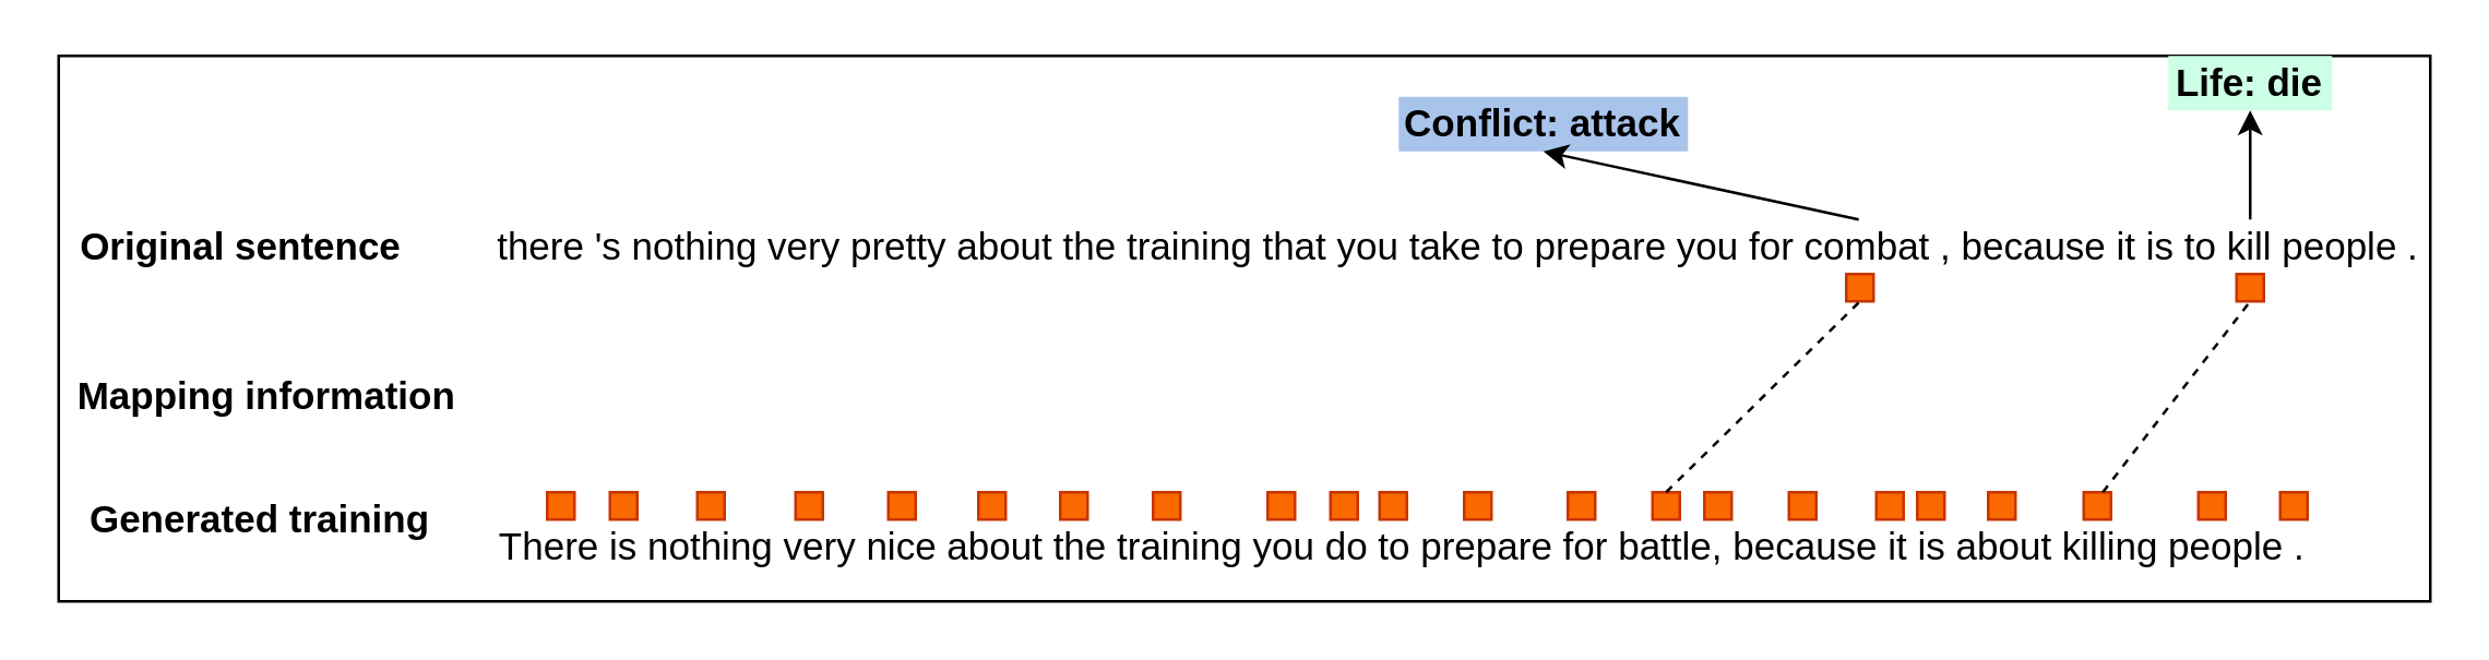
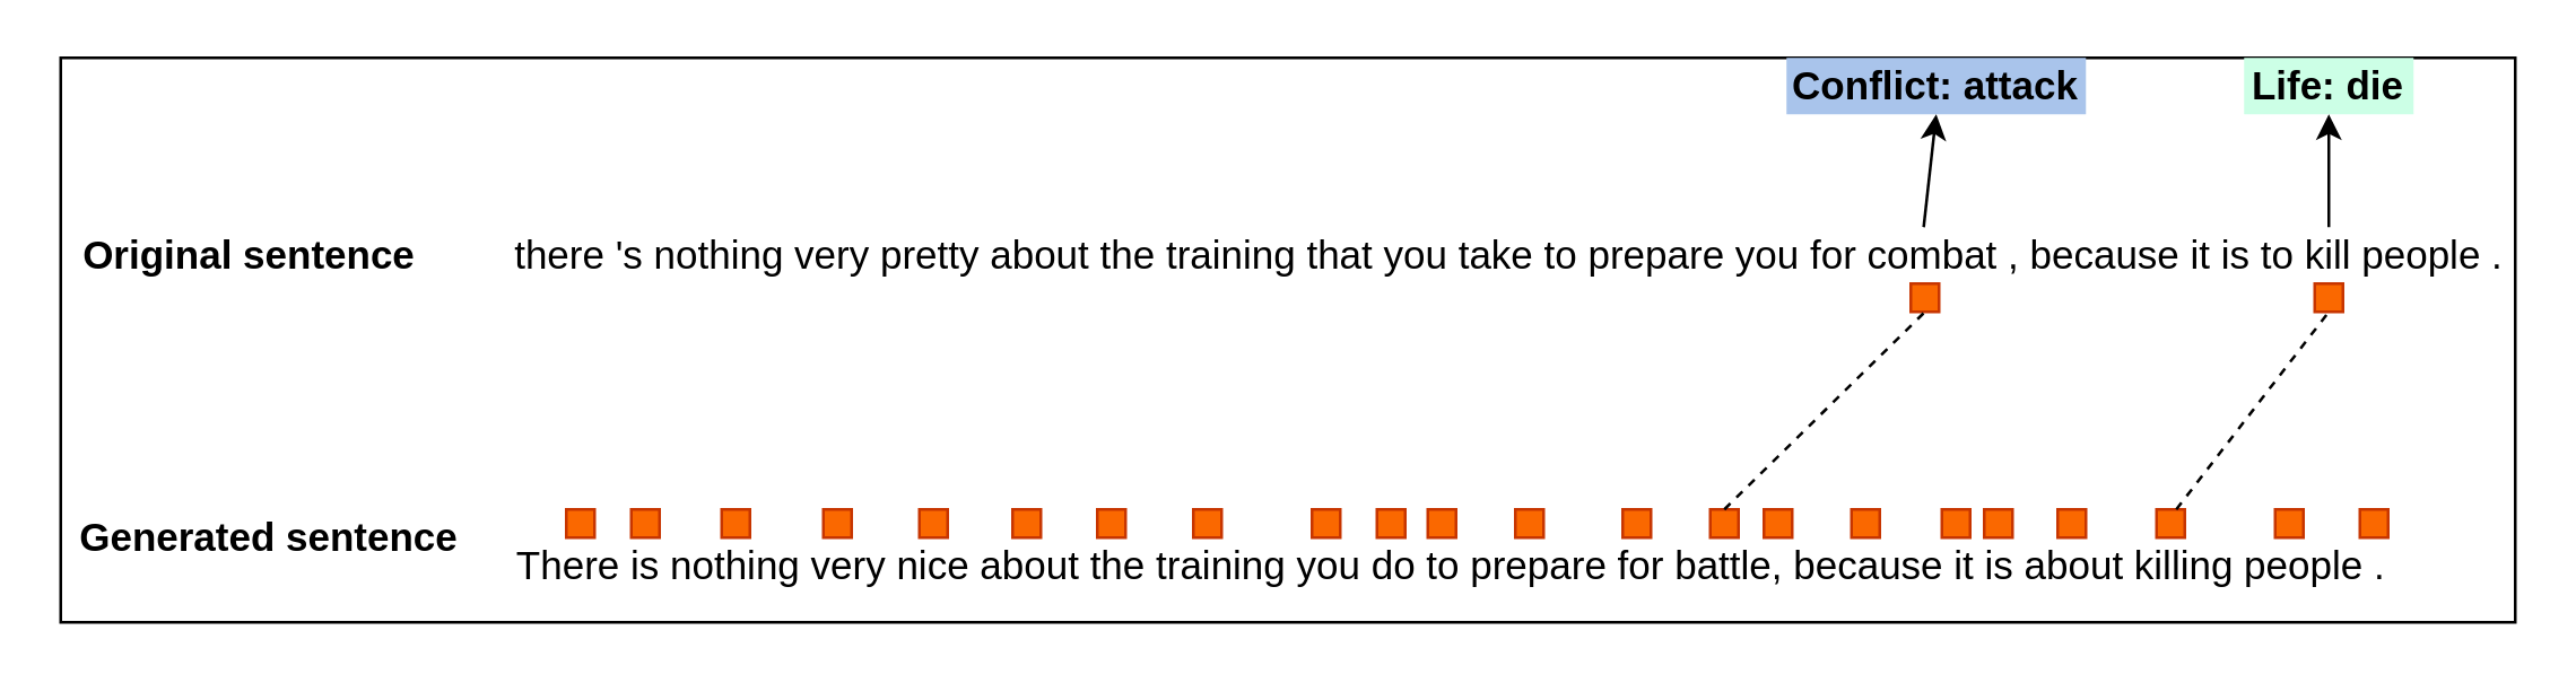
  <mxCell id="0" />
  <mxCell id="1" parent="0" />
  <mxCell id="2" value="" style="rounded=0;whiteSpace=wrap;html=1;" vertex="1" parent="1"><mxGeometry x="21" y="20" width="869" height="200" as="geometry" /></mxCell>
  <mxCell id="3" value="&lt;span style=&quot;font-size: 14px&quot;&gt;there 's nothing very pretty about the training that you take to prepare you for combat , because it is to kill people .&lt;/span&gt;" style="text;html=1;strokeColor=none;fillColor=none;align=center;verticalAlign=middle;whiteSpace=wrap;rounded=0;" vertex="1" parent="1"><mxGeometry x="180" y="80" width="708" height="20" as="geometry" /></mxCell>
  <mxCell id="4" value="&lt;span style=&quot;font-size: 14px&quot;&gt;There is nothing very nice about the training you do to prepare for battle, because it is about killing people .&lt;/span&gt;" style="text;html=1;strokeColor=none;fillColor=none;align=center;verticalAlign=middle;whiteSpace=wrap;rounded=0;" vertex="1" parent="1"><mxGeometry x="180" y="190" width="667" height="20" as="geometry" /></mxCell>
- <mxCell id="5" value="&lt;b&gt;&lt;font style=&quot;font-size: 14px&quot;&gt;Generated training&lt;/font&gt;&lt;/b&gt;" style="text;html=1;strokeColor=none;fillColor=none;align=center;verticalAlign=middle;whiteSpace=wrap;rounded=0;" vertex="1" parent="1"><mxGeometry x="20" y="180" width="150" height="20" as="geometry" /></mxCell>
- <mxCell id="6" value="&lt;b&gt;&lt;font style=&quot;font-size: 14px&quot;&gt;Mapping information&lt;/font&gt;&lt;/b&gt;" style="text;html=1;strokeColor=none;fillColor=none;align=center;verticalAlign=middle;whiteSpace=wrap;rounded=0;" vertex="1" parent="1"><mxGeometry x="24.25" y="134.5" width="147" height="20" as="geometry" /></mxCell>
+ <mxCell id="5" value="&lt;b&gt;&lt;font style=&quot;font-size: 14px&quot;&gt;Generated sentence&lt;/font&gt;&lt;/b&gt;" style="text;html=1;strokeColor=none;fillColor=none;align=center;verticalAlign=middle;whiteSpace=wrap;rounded=0;" vertex="1" parent="1"><mxGeometry x="20" y="180" width="150" height="20" as="geometry" /></mxCell>
  <mxCell id="7" value="&lt;b&gt;&lt;font style=&quot;font-size: 14px&quot;&gt;Original sentence&lt;/font&gt;&lt;/b&gt;" style="text;html=1;strokeColor=none;fillColor=none;align=center;verticalAlign=middle;whiteSpace=wrap;rounded=0;" vertex="1" parent="1"><mxGeometry x="20" y="80" width="135.5" height="20" as="geometry" /></mxCell>
- <mxCell id="8" value="&lt;font style=&quot;font-size: 14px&quot;&gt;&lt;b&gt;Conflict: attack&lt;/b&gt;&lt;/font&gt;" style="text;html=1;strokeColor=none;align=center;verticalAlign=middle;whiteSpace=wrap;rounded=0;fillColor=#A9C4EB;" vertex="1" parent="1"><mxGeometry x="512" y="35" width="106" height="20" as="geometry" /></mxCell>
+ <mxCell id="8" value="&lt;font style=&quot;font-size: 14px&quot;&gt;&lt;b&gt;Conflict: attack&lt;/b&gt;&lt;/font&gt;" style="text;html=1;strokeColor=none;align=center;verticalAlign=middle;whiteSpace=wrap;rounded=0;fillColor=#A9C4EB;" vertex="1" parent="1"><mxGeometry x="632" y="20" width="106" height="20" as="geometry" /></mxCell>
  <mxCell id="9" value="&lt;font style=&quot;font-size: 14px&quot;&gt;&lt;b&gt;Life: die&lt;/b&gt;&lt;/font&gt;" style="text;html=1;strokeColor=none;align=center;verticalAlign=middle;whiteSpace=wrap;rounded=0;fillColor=#CCFFE6;" vertex="1" parent="1"><mxGeometry x="794" y="20" width="60" height="20" as="geometry" /></mxCell>
  <mxCell id="10" value="" style="endArrow=classic;html=1;entryX=0.5;entryY=1;entryDx=0;entryDy=0;" edge="1" parent="1"><mxGeometry width="50" height="50" relative="1" as="geometry"><mxPoint x="824" y="80" as="sourcePoint" /><mxPoint x="824" y="40" as="targetPoint" /></mxGeometry></mxCell>
  <mxCell id="11" value="" style="rounded=0;whiteSpace=wrap;html=1;direction=south;fillColor=#fa6800;strokeColor=#C73500;fontColor=#ffffff;" vertex="1" parent="1"><mxGeometry x="223" y="180" width="10" height="10" as="geometry" /></mxCell>
  <mxCell id="12" value="" style="rounded=0;whiteSpace=wrap;html=1;direction=south;fillColor=#fa6800;strokeColor=#C73500;fontColor=#ffffff;" vertex="1" parent="1"><mxGeometry x="255" y="180" width="10" height="10" as="geometry" /></mxCell>
  <mxCell id="13" value="" style="rounded=0;whiteSpace=wrap;html=1;direction=south;fillColor=#fa6800;strokeColor=#C73500;fontColor=#ffffff;" vertex="1" parent="1"><mxGeometry x="291" y="180" width="10" height="10" as="geometry" /></mxCell>
  <mxCell id="14" value="" style="rounded=0;whiteSpace=wrap;html=1;direction=south;fillColor=#fa6800;strokeColor=#C73500;fontColor=#ffffff;" vertex="1" parent="1"><mxGeometry x="325" y="180" width="10" height="10" as="geometry" /></mxCell>
  <mxCell id="15" value="" style="rounded=0;whiteSpace=wrap;html=1;direction=south;fillColor=#fa6800;strokeColor=#C73500;fontColor=#ffffff;" vertex="1" parent="1"><mxGeometry x="358" y="180" width="10" height="10" as="geometry" /></mxCell>
  <mxCell id="16" value="" style="rounded=0;whiteSpace=wrap;html=1;direction=south;fillColor=#fa6800;strokeColor=#C73500;fontColor=#ffffff;" vertex="1" parent="1"><mxGeometry x="388" y="180" width="10" height="10" as="geometry" /></mxCell>
  <mxCell id="17" value="" style="rounded=0;whiteSpace=wrap;html=1;direction=south;fillColor=#fa6800;strokeColor=#C73500;fontColor=#ffffff;" vertex="1" parent="1"><mxGeometry x="763" y="180" width="10" height="10" as="geometry" /></mxCell>
  <mxCell id="18" value="" style="rounded=0;whiteSpace=wrap;html=1;direction=south;fillColor=#fa6800;strokeColor=#C73500;fontColor=#ffffff;" vertex="1" parent="1"><mxGeometry x="464" y="180" width="10" height="10" as="geometry" /></mxCell>
  <mxCell id="19" value="" style="rounded=0;whiteSpace=wrap;html=1;direction=south;fillColor=#fa6800;strokeColor=#C73500;fontColor=#ffffff;" vertex="1" parent="1"><mxGeometry x="505" y="180" width="10" height="10" as="geometry" /></mxCell>
  <mxCell id="20" value="" style="rounded=0;whiteSpace=wrap;html=1;direction=south;fillColor=#fa6800;strokeColor=#C73500;fontColor=#ffffff;" vertex="1" parent="1"><mxGeometry x="536" y="180" width="10" height="10" as="geometry" /></mxCell>
  <mxCell id="21" value="" style="rounded=0;whiteSpace=wrap;html=1;direction=south;fillColor=#fa6800;strokeColor=#C73500;fontColor=#ffffff;" vertex="1" parent="1"><mxGeometry x="574" y="180" width="10" height="10" as="geometry" /></mxCell>
  <mxCell id="22" value="" style="rounded=0;whiteSpace=wrap;html=1;direction=south;fillColor=#fa6800;strokeColor=#C73500;fontColor=#ffffff;" vertex="1" parent="1"><mxGeometry x="655" y="180" width="10" height="10" as="geometry" /></mxCell>
  <mxCell id="23" value="" style="rounded=0;whiteSpace=wrap;html=1;direction=west;fillColor=#fa6800;strokeColor=#C73500;fontColor=#ffffff;" vertex="1" parent="1"><mxGeometry x="605" y="180" width="10" height="10" as="geometry" /></mxCell>
  <mxCell id="24" value="" style="rounded=0;whiteSpace=wrap;html=1;direction=south;fillColor=#fa6800;strokeColor=#C73500;fontColor=#ffffff;" vertex="1" parent="1"><mxGeometry x="702" y="180" width="10" height="10" as="geometry" /></mxCell>
  <mxCell id="25" value="" style="rounded=0;whiteSpace=wrap;html=1;direction=south;fillColor=#fa6800;strokeColor=#C73500;fontColor=#ffffff;" vertex="1" parent="1"><mxGeometry x="728" y="180" width="10" height="10" as="geometry" /></mxCell>
  <mxCell id="26" value="" style="rounded=0;whiteSpace=wrap;html=1;direction=south;fillColor=#fa6800;strokeColor=#C73500;fontColor=#ffffff;" vertex="1" parent="1"><mxGeometry x="805" y="180" width="10" height="10" as="geometry" /></mxCell>
  <mxCell id="27" value="" style="rounded=0;whiteSpace=wrap;html=1;direction=south;fillColor=#fa6800;strokeColor=#C73500;fontColor=#ffffff;" vertex="1" parent="1"><mxGeometry x="835" y="180" width="10" height="10" as="geometry" /></mxCell>
  <mxCell id="28" value="" style="rounded=0;whiteSpace=wrap;html=1;direction=south;fillColor=#fa6800;strokeColor=#C73500;fontColor=#ffffff;" vertex="1" parent="1"><mxGeometry x="819" y="100" width="10" height="10" as="geometry" /></mxCell>
  <mxCell id="29" value="" style="endArrow=none;dashed=1;html=1;entryX=1;entryY=0.5;entryDx=0;entryDy=0;exitX=0;exitY=0.3;exitDx=0;exitDy=0;exitPerimeter=0;" edge="1" parent="1" target="28" source="17"><mxGeometry width="50" height="50" relative="1" as="geometry"><mxPoint x="763" y="180" as="sourcePoint" /><mxPoint x="430" y="80" as="targetPoint" /></mxGeometry></mxCell>
  <mxCell id="30" value="" style="rounded=0;whiteSpace=wrap;html=1;direction=south;fillColor=#fa6800;strokeColor=#C73500;fontColor=#ffffff;" vertex="1" parent="1"><mxGeometry x="676" y="100" width="10" height="10" as="geometry" /></mxCell>
  <mxCell id="31" value="" style="endArrow=none;dashed=1;html=1;entryX=1;entryY=0.5;entryDx=0;entryDy=0;exitX=0.5;exitY=1;exitDx=0;exitDy=0;" edge="1" parent="1" target="30" source="23"><mxGeometry width="50" height="50" relative="1" as="geometry"><mxPoint x="629" y="180" as="sourcePoint" /><mxPoint x="624.172" y="70.18" as="targetPoint" /></mxGeometry></mxCell>
  <mxCell id="32" value="" style="rounded=0;whiteSpace=wrap;html=1;direction=south;fillColor=#fa6800;strokeColor=#C73500;fontColor=#ffffff;" vertex="1" parent="1"><mxGeometry x="687" y="180" width="10" height="10" as="geometry" /></mxCell>
  <mxCell id="33" value="" style="rounded=0;whiteSpace=wrap;html=1;direction=south;fillColor=#fa6800;strokeColor=#C73500;fontColor=#ffffff;" vertex="1" parent="1"><mxGeometry x="624" y="180" width="10" height="10" as="geometry" /></mxCell>
  <mxCell id="34" value="" style="rounded=0;whiteSpace=wrap;html=1;direction=south;fillColor=#fa6800;strokeColor=#C73500;fontColor=#ffffff;" vertex="1" parent="1"><mxGeometry x="487" y="180" width="10" height="10" as="geometry" /></mxCell>
  <mxCell id="35" value="" style="rounded=0;whiteSpace=wrap;html=1;direction=south;fillColor=#fa6800;strokeColor=#C73500;fontColor=#ffffff;" vertex="1" parent="1"><mxGeometry x="422" y="180" width="10" height="10" as="geometry" /></mxCell>
  <mxCell id="36" value="" style="rounded=0;whiteSpace=wrap;html=1;direction=south;fillColor=#fa6800;strokeColor=#C73500;fontColor=#ffffff;" vertex="1" parent="1"><mxGeometry x="200" y="180" width="10" height="10" as="geometry" /></mxCell>
  <mxCell id="37" value="" style="endArrow=classic;html=1;exitX=0.707;exitY=0;exitDx=0;exitDy=0;exitPerimeter=0;entryX=0.5;entryY=1;entryDx=0;entryDy=0;" edge="1" parent="1" source="3" target="8"><mxGeometry width="50" height="50" relative="1" as="geometry"><mxPoint x="450" y="160" as="sourcePoint" /><mxPoint x="681" y="50" as="targetPoint" /></mxGeometry></mxCell>
